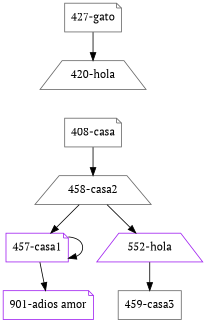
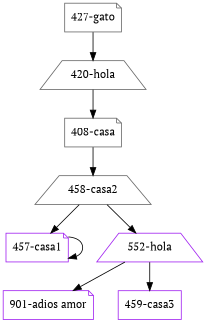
  digraph {
    fontname="PT Serif"
    node [color=gray40 fontname="PT Serif" shape=note]
    edge [fontname="PT Serif"]
    n1 [label="427-gato"]
    n2 [label="420-hola" shape=trapezium]
    n3 [label="408-casa"]
    n4 [label="458-casa2" shape=trapezium]
    n5 [color=purple label="457-casa1"]
    n6 [color=purple label="552-hola" shape=trapezium]
-   n7 [label="459-casa3" shape=box]
+   n7 [color=purple label="459-casa3" shape=box]
    n8 [color=purple label="901-adios amor"]
    n1 -> n2
+   n2 -> n3
    n3 -> n4
    n4 -> n5
    n4 -> n6
    n5 -> n5
    n6 -> n7
-   n5 -> n8
+   n6 -> n8
  }
